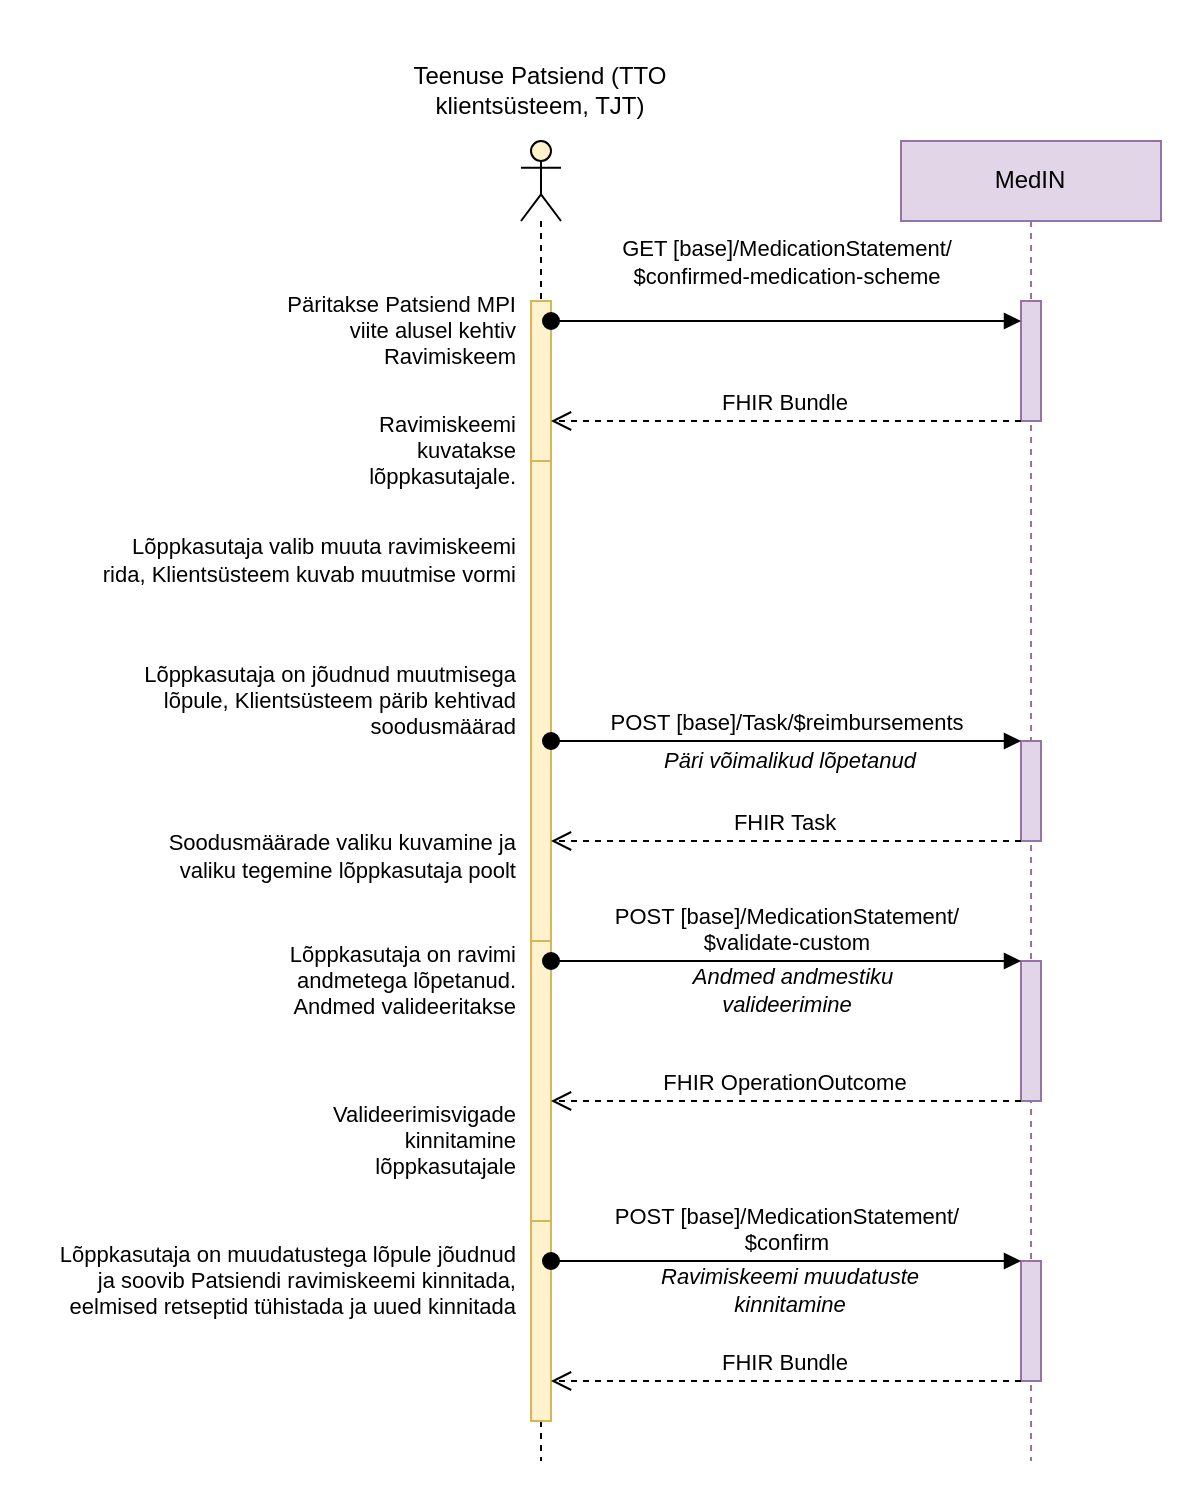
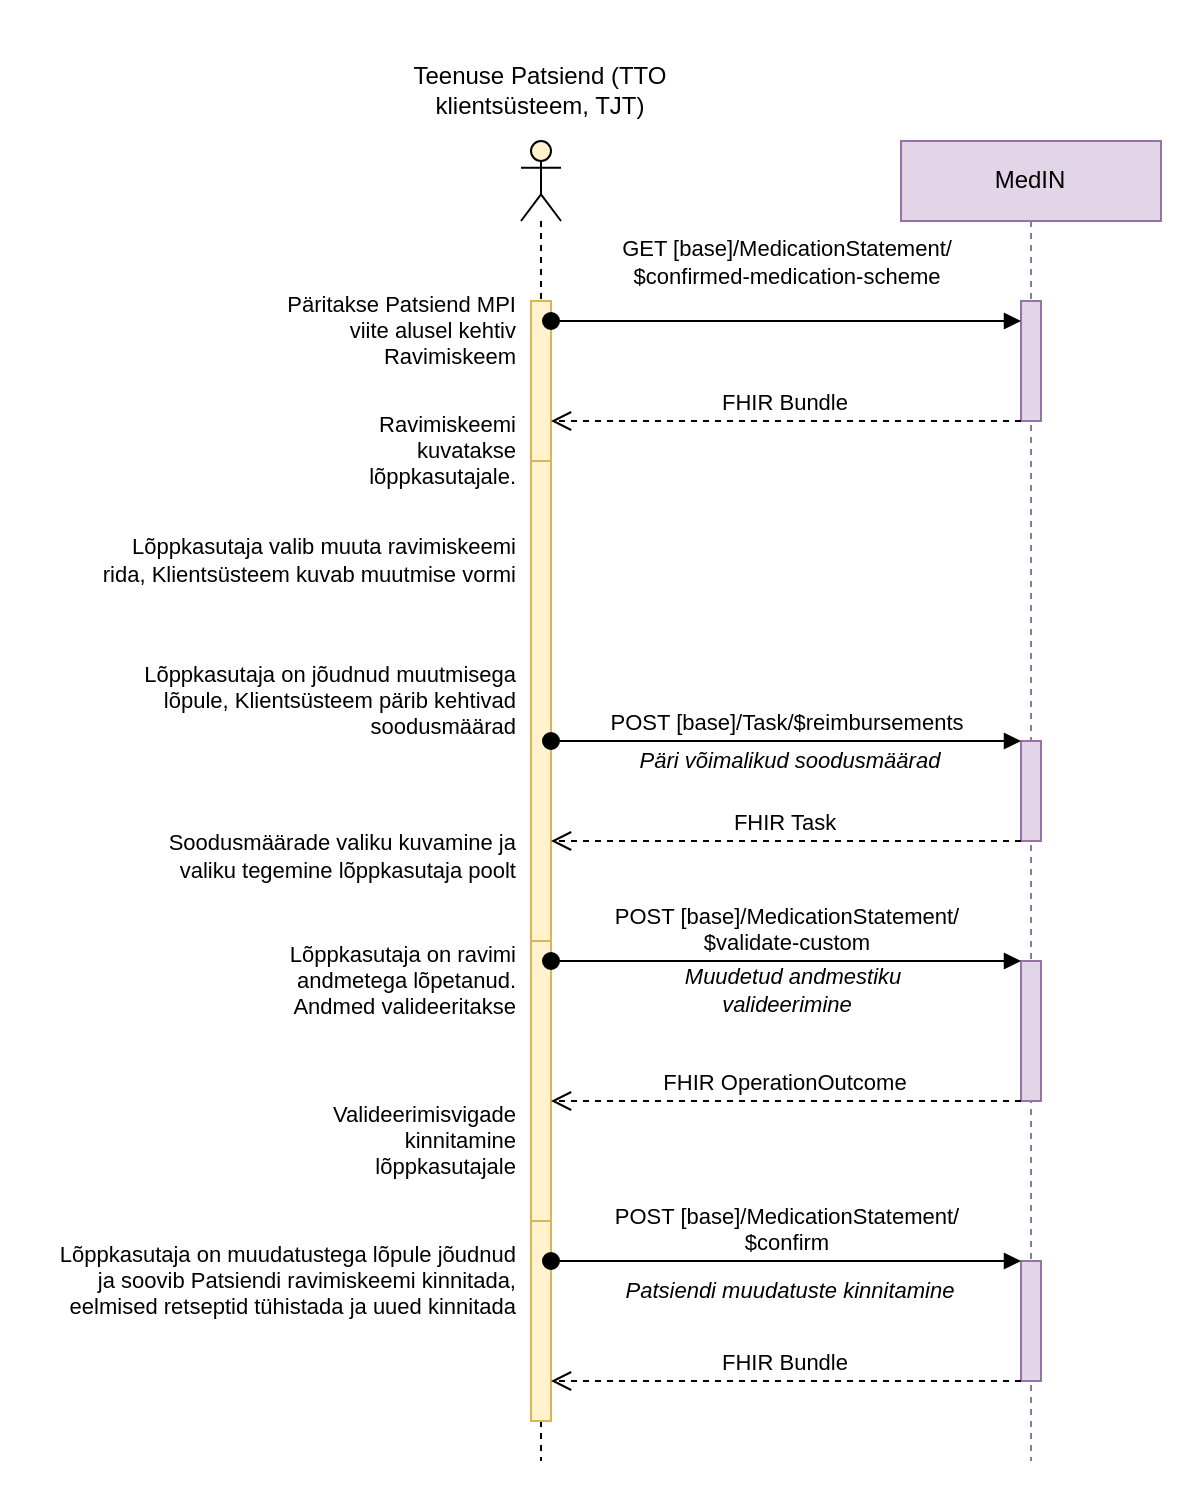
  <mxCell id="0" />
  <mxCell id="1" parent="0" />
  <mxCell id="2" value="" style="shape=umlLifeline;perimeter=lifelinePerimeter;whiteSpace=wrap;html=1;container=1;dropTarget=0;collapsible=0;recursiveResize=0;outlineConnect=0;portConstraint=eastwest;newEdgeStyle={&quot;edgeStyle&quot;:&quot;elbowEdgeStyle&quot;,&quot;elbow&quot;:&quot;vertical&quot;,&quot;curved&quot;:0,&quot;rounded&quot;:0};participant=umlActor;fillColor=#fff2cc;strokeColor=#000000;" vertex="1" parent="1"><mxGeometry x="260" y="70" width="20" height="660" as="geometry" /></mxCell>
  <mxCell id="3" value="" style="html=1;points=[];perimeter=orthogonalPerimeter;outlineConnect=0;targetShapes=umlLifeline;portConstraint=eastwest;newEdgeStyle={&quot;edgeStyle&quot;:&quot;elbowEdgeStyle&quot;,&quot;elbow&quot;:&quot;vertical&quot;,&quot;curved&quot;:0,&quot;rounded&quot;:0};fillColor=#fff2cc;strokeColor=#d6b656;" vertex="1" parent="2"><mxGeometry x="5" y="160" width="10" height="240" as="geometry" /></mxCell>
  <mxCell id="4" value="MedIN" style="shape=umlLifeline;perimeter=lifelinePerimeter;whiteSpace=wrap;html=1;container=1;dropTarget=0;collapsible=0;recursiveResize=0;outlineConnect=0;portConstraint=eastwest;newEdgeStyle={&quot;edgeStyle&quot;:&quot;elbowEdgeStyle&quot;,&quot;elbow&quot;:&quot;vertical&quot;,&quot;curved&quot;:0,&quot;rounded&quot;:0};fillColor=#e1d5e7;strokeColor=#9673a6;" vertex="1" parent="1"><mxGeometry x="450" y="70" width="130" height="660" as="geometry" /></mxCell>
  <mxCell id="5" value="" style="html=1;points=[];perimeter=orthogonalPerimeter;outlineConnect=0;targetShapes=umlLifeline;portConstraint=eastwest;newEdgeStyle={&quot;edgeStyle&quot;:&quot;elbowEdgeStyle&quot;,&quot;elbow&quot;:&quot;vertical&quot;,&quot;curved&quot;:0,&quot;rounded&quot;:0};fillColor=#e1d5e7;strokeColor=#9673a6;" vertex="1" parent="4"><mxGeometry x="60" y="80" width="10" height="60" as="geometry" /></mxCell>
  <mxCell id="6" value="" style="html=1;points=[];perimeter=orthogonalPerimeter;outlineConnect=0;targetShapes=umlLifeline;portConstraint=eastwest;newEdgeStyle={&quot;edgeStyle&quot;:&quot;elbowEdgeStyle&quot;,&quot;elbow&quot;:&quot;vertical&quot;,&quot;curved&quot;:0,&quot;rounded&quot;:0};fillColor=#e1d5e7;strokeColor=#9673a6;" vertex="1" parent="4"><mxGeometry x="60" y="560" width="10" height="60" as="geometry" /></mxCell>
  <mxCell id="7" value="Teenuse Patsiend (TTO klientsüsteem, TJT)" style="text;html=1;strokeColor=none;fillColor=none;align=center;verticalAlign=middle;whiteSpace=wrap;rounded=0;" vertex="1" parent="1"><mxGeometry x="200" y="20" width="140" height="50" as="geometry" /></mxCell>
  <mxCell id="8" value="" style="html=1;points=[];perimeter=orthogonalPerimeter;outlineConnect=0;targetShapes=umlLifeline;portConstraint=eastwest;newEdgeStyle={&quot;edgeStyle&quot;:&quot;elbowEdgeStyle&quot;,&quot;elbow&quot;:&quot;vertical&quot;,&quot;curved&quot;:0,&quot;rounded&quot;:0};fillColor=#fff2cc;strokeColor=#d6b656;" vertex="1" parent="1"><mxGeometry x="265" y="150" width="10" height="80" as="geometry" /></mxCell>
  <mxCell id="9" value="Päritakse Patsiend MPI viite alusel kehtiv Ravimiskeem" style="text;html=1;strokeColor=none;fillColor=none;align=right;verticalAlign=middle;whiteSpace=wrap;rounded=0;fontSize=11;" vertex="1" parent="1"><mxGeometry x="140" y="130" width="120" height="70" as="geometry" /></mxCell>
  <mxCell id="10" value="&lt;div&gt;GET [base]/MedicationStatement/&lt;/div&gt;&lt;div&gt;$confirmed-medication-scheme&lt;/div&gt;&lt;div&gt;&lt;br style=&quot;text-wrap: wrap;&quot;&gt;&lt;/div&gt;" style="html=1;verticalAlign=bottom;startArrow=oval;startFill=1;endArrow=block;startSize=8;edgeStyle=elbowEdgeStyle;elbow=vertical;curved=0;rounded=0;" edge="1" parent="1" source="8" target="5"><mxGeometry width="60" relative="1" as="geometry"><mxPoint x="275" y="364.58" as="sourcePoint" /><mxPoint x="335" y="364.58" as="targetPoint" /><Array as="points"><mxPoint x="410" y="160" /><mxPoint x="290" y="365" /></Array></mxGeometry></mxCell>
  <mxCell id="11" value="FHIR Bundle" style="html=1;verticalAlign=bottom;endArrow=open;dashed=1;endSize=8;edgeStyle=elbowEdgeStyle;elbow=vertical;curved=0;rounded=0;" edge="1" parent="1" source="5" target="8"><mxGeometry relative="1" as="geometry"><mxPoint x="450" y="440" as="sourcePoint" /><mxPoint x="370" y="440" as="targetPoint" /><Array as="points"><mxPoint x="430" y="210" /><mxPoint x="360" y="450" /></Array></mxGeometry></mxCell>
  <mxCell id="12" value="Lõppkasutaja valib muuta ravimiskeemi rida, Klientsüsteem kuvab muutmise vormi" style="text;html=1;strokeColor=none;fillColor=none;align=right;verticalAlign=middle;whiteSpace=wrap;rounded=0;fontSize=11;" vertex="1" parent="1"><mxGeometry x="50" y="260" width="210" height="40" as="geometry" /></mxCell>
  <mxCell id="13" value="" style="html=1;points=[];perimeter=orthogonalPerimeter;outlineConnect=0;targetShapes=umlLifeline;portConstraint=eastwest;newEdgeStyle={&quot;edgeStyle&quot;:&quot;elbowEdgeStyle&quot;,&quot;elbow&quot;:&quot;vertical&quot;,&quot;curved&quot;:0,&quot;rounded&quot;:0};fillColor=#fff2cc;strokeColor=#d6b656;" vertex="1" parent="1"><mxGeometry x="265" y="610" width="10" height="100" as="geometry" /></mxCell>
  <mxCell id="14" value="Ravimiskeemi kuvatakse lõppkasutajale." style="text;html=1;strokeColor=none;fillColor=none;align=right;verticalAlign=middle;whiteSpace=wrap;rounded=0;fontSize=11;" vertex="1" parent="1"><mxGeometry x="140" y="190" width="120" height="70" as="geometry" /></mxCell>
  <mxCell id="15" value="POST [base]/MedicationStatement/&lt;div&gt;$confirm&lt;/div&gt;" style="html=1;verticalAlign=bottom;startArrow=oval;startFill=1;endArrow=block;startSize=8;edgeStyle=elbowEdgeStyle;elbow=vertical;curved=0;rounded=0;" edge="1" parent="1" source="13" target="6"><mxGeometry width="60" relative="1" as="geometry"><mxPoint x="310" y="564.58" as="sourcePoint" /><mxPoint x="370" y="564.58" as="targetPoint" /><Array as="points"><mxPoint x="310" y="630" /><mxPoint x="480" y="710" /><mxPoint x="470" y="410" /><mxPoint x="450" y="260" /><mxPoint x="300" y="270" /><mxPoint x="460" y="500" /><mxPoint x="325" y="565" /></Array></mxGeometry></mxCell>
  <mxCell id="16" value="FHIR Bundle" style="html=1;verticalAlign=bottom;endArrow=open;dashed=1;endSize=8;edgeStyle=elbowEdgeStyle;elbow=vertical;curved=0;rounded=0;" edge="1" parent="1" source="6" target="13"><mxGeometry relative="1" as="geometry"><mxPoint x="485" y="640" as="sourcePoint" /><mxPoint x="405" y="640" as="targetPoint" /><Array as="points"><mxPoint x="440" y="690" /><mxPoint x="430" y="680" /><mxPoint x="470" y="470" /><mxPoint x="430" y="590" /><mxPoint x="395" y="650" /></Array></mxGeometry></mxCell>
  <mxCell id="17" value="Lõppkasutaja on muudatustega lõpule jõudnud ja soovib Patsiendi ravimiskeemi kinnitada, eelmised retseptid tühistada ja uued kinnitada" style="text;html=1;strokeColor=none;fillColor=none;align=right;verticalAlign=middle;whiteSpace=wrap;rounded=0;fontSize=11;" vertex="1" parent="1"><mxGeometry x="20" y="620" width="240" height="40" as="geometry" /></mxCell>
- <mxCell id="18" value="Ravimiskeemi muudatuste kinnitamine" style="text;html=1;strokeColor=none;fillColor=none;align=center;verticalAlign=middle;whiteSpace=wrap;rounded=0;fontSize=11;fontStyle=2" vertex="1" parent="1"><mxGeometry x="310" y="630" width="170" height="30" as="geometry" /></mxCell>
+ <mxCell id="18" value="Patsiendi muudatuste kinnitamine" style="text;html=1;strokeColor=none;fillColor=none;align=center;verticalAlign=middle;whiteSpace=wrap;rounded=0;fontSize=11;fontStyle=2" vertex="1" parent="1"><mxGeometry x="310" y="630" width="170" height="30" as="geometry" /></mxCell>
  <mxCell id="19" value="" style="html=1;points=[];perimeter=orthogonalPerimeter;outlineConnect=0;targetShapes=umlLifeline;portConstraint=eastwest;newEdgeStyle={&quot;edgeStyle&quot;:&quot;elbowEdgeStyle&quot;,&quot;elbow&quot;:&quot;vertical&quot;,&quot;curved&quot;:0,&quot;rounded&quot;:0};fillColor=#e1d5e7;strokeColor=#9673a6;" vertex="1" parent="1"><mxGeometry x="510" y="480" width="10" height="70" as="geometry" /></mxCell>
  <mxCell id="20" value="" style="html=1;points=[];perimeter=orthogonalPerimeter;outlineConnect=0;targetShapes=umlLifeline;portConstraint=eastwest;newEdgeStyle={&quot;edgeStyle&quot;:&quot;elbowEdgeStyle&quot;,&quot;elbow&quot;:&quot;vertical&quot;,&quot;curved&quot;:0,&quot;rounded&quot;:0};fillColor=#e1d5e7;strokeColor=#9673a6;" vertex="1" parent="1"><mxGeometry x="510" y="370" width="10" height="50" as="geometry" /></mxCell>
  <mxCell id="21" value="" style="html=1;points=[];perimeter=orthogonalPerimeter;outlineConnect=0;targetShapes=umlLifeline;portConstraint=eastwest;newEdgeStyle={&quot;edgeStyle&quot;:&quot;elbowEdgeStyle&quot;,&quot;elbow&quot;:&quot;vertical&quot;,&quot;curved&quot;:0,&quot;rounded&quot;:0};fillColor=#fff2cc;strokeColor=#d6b656;" vertex="1" parent="1"><mxGeometry x="265" y="470" width="10" height="140" as="geometry" /></mxCell>
  <mxCell id="22" value="Lõppkasutaja on ravimi andmetega lõpetanud. Andmed valideeritakse" style="text;html=1;strokeColor=none;fillColor=none;align=right;verticalAlign=middle;whiteSpace=wrap;rounded=0;fontSize=11;" vertex="1" parent="1"><mxGeometry x="140" y="470" width="120" height="40" as="geometry" /></mxCell>
  <mxCell id="23" value="POST [base]/MedicationStatement/&lt;div&gt;$validate-custom&lt;br&gt;&lt;/div&gt;" style="html=1;verticalAlign=bottom;startArrow=oval;startFill=1;endArrow=block;startSize=8;edgeStyle=elbowEdgeStyle;elbow=vertical;curved=0;rounded=0;" edge="1" parent="1" source="21" target="19"><mxGeometry width="60" relative="1" as="geometry"><mxPoint x="310" y="564.58" as="sourcePoint" /><mxPoint x="370" y="564.58" as="targetPoint" /><Array as="points"><mxPoint x="490" y="480" /><mxPoint x="420" y="510" /><mxPoint x="460" y="500" /><mxPoint x="325" y="565" /></Array></mxGeometry></mxCell>
  <mxCell id="24" value="FHIR OperationOutcome" style="html=1;verticalAlign=bottom;endArrow=open;dashed=1;endSize=8;edgeStyle=elbowEdgeStyle;elbow=vertical;curved=0;rounded=0;" edge="1" parent="1" source="19" target="21"><mxGeometry relative="1" as="geometry"><mxPoint x="485" y="640" as="sourcePoint" /><mxPoint x="405" y="640" as="targetPoint" /><Array as="points"><mxPoint x="490" y="550" /><mxPoint x="450" y="590" /><mxPoint x="430" y="590" /><mxPoint x="395" y="650" /></Array></mxGeometry></mxCell>
  <mxCell id="25" value="&lt;div&gt;POST [base]/Task/$reimbursements&lt;br&gt;&lt;/div&gt;" style="html=1;verticalAlign=bottom;startArrow=oval;startFill=1;endArrow=block;startSize=8;edgeStyle=elbowEdgeStyle;elbow=vertical;curved=0;rounded=0;" edge="1" parent="1" source="3" target="20"><mxGeometry width="60" relative="1" as="geometry"><mxPoint x="280" y="320" as="sourcePoint" /><mxPoint x="515" y="320" as="targetPoint" /><Array as="points"><mxPoint x="450" y="370" /><mxPoint x="465" y="300" /><mxPoint x="295" y="505" /></Array></mxGeometry></mxCell>
- <mxCell id="26" value="Päri võimalikud lõpetanud" style="text;html=1;strokeColor=none;fillColor=none;align=center;verticalAlign=middle;whiteSpace=wrap;rounded=0;fontSize=11;fontStyle=2" vertex="1" parent="1"><mxGeometry x="310" y="370" width="170" height="20" as="geometry" /></mxCell>
+ <mxCell id="26" value="Päri võimalikud soodusmäärad" style="text;html=1;strokeColor=none;fillColor=none;align=center;verticalAlign=middle;whiteSpace=wrap;rounded=0;fontSize=11;fontStyle=2" vertex="1" parent="1"><mxGeometry x="310" y="370" width="170" height="20" as="geometry" /></mxCell>
  <mxCell id="27" value="FHIR Task" style="html=1;verticalAlign=bottom;endArrow=open;dashed=1;endSize=8;edgeStyle=elbowEdgeStyle;elbow=vertical;curved=0;rounded=0;" edge="1" parent="1" source="20" target="3"><mxGeometry relative="1" as="geometry"><mxPoint x="515" y="360" as="sourcePoint" /><mxPoint x="280" y="360" as="targetPoint" /><Array as="points"><mxPoint x="420" y="420" /><mxPoint x="450" y="370" /><mxPoint x="485" y="340" /><mxPoint x="365" y="570" /></Array></mxGeometry></mxCell>
  <mxCell id="28" value="Soodusmäärade valiku kuvamine ja valiku tegemine lõppkasutaja poolt" style="text;html=1;strokeColor=none;fillColor=none;align=right;verticalAlign=middle;whiteSpace=wrap;rounded=0;fontSize=11;" vertex="1" parent="1"><mxGeometry x="60" y="410" width="200" height="35" as="geometry" /></mxCell>
- <mxCell id="29" value="&amp;nbsp;Andmed andmestiku valideerimine&amp;nbsp;" style="text;html=1;strokeColor=none;fillColor=none;align=center;verticalAlign=middle;whiteSpace=wrap;rounded=0;fontSize=11;fontStyle=2" vertex="1" parent="1"><mxGeometry x="310" y="480" width="170" height="30" as="geometry" /></mxCell>
+ <mxCell id="29" value="&amp;nbsp;Muudetud andmestiku valideerimine&amp;nbsp;" style="text;html=1;strokeColor=none;fillColor=none;align=center;verticalAlign=middle;whiteSpace=wrap;rounded=0;fontSize=11;fontStyle=2" vertex="1" parent="1"><mxGeometry x="310" y="480" width="170" height="30" as="geometry" /></mxCell>
  <mxCell id="30" value="Valideerimisvigade kinnitamine lõppkasutajale" style="text;html=1;strokeColor=none;fillColor=none;align=right;verticalAlign=middle;whiteSpace=wrap;rounded=0;fontSize=11;" vertex="1" parent="1"><mxGeometry x="140" y="550" width="120" height="40" as="geometry" /></mxCell>
  <mxCell id="31" value="Lõppkasutaja on jõudnud muutmisega lõpule, Klientsüsteem pärib kehtivad soodusmäärad" style="text;html=1;strokeColor=none;fillColor=none;align=right;verticalAlign=middle;whiteSpace=wrap;rounded=0;fontSize=11;" vertex="1" parent="1"><mxGeometry x="50" y="330" width="210" height="40" as="geometry" /></mxCell>
